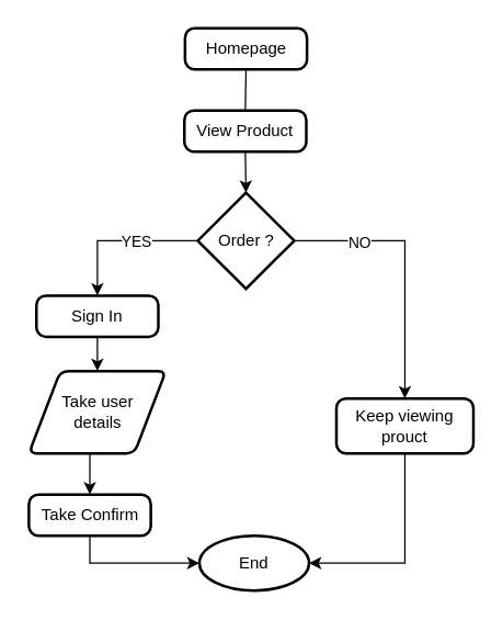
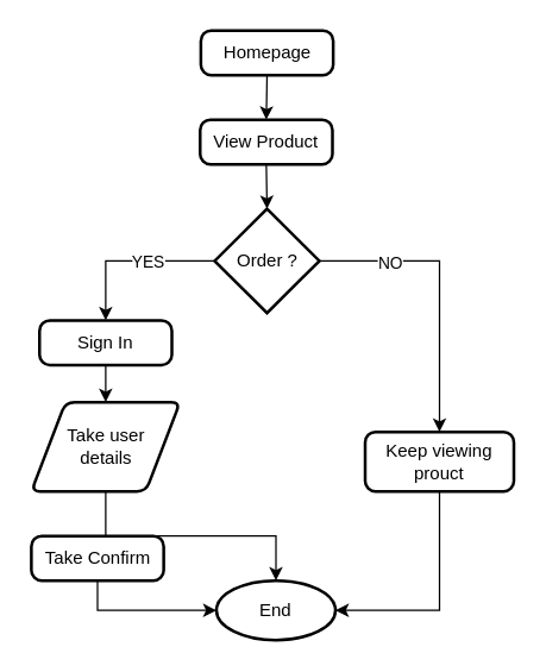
  <mxCell id="0" />
  <mxCell id="1" parent="0" />
- <mxCell id="2" style="edgeStyle=orthogonalEdgeStyle;rounded=0;orthogonalLoop=1;jettySize=auto;html=1;exitX=0.5;exitY=1;exitDx=0;exitDy=0;entryX=0.5;entryY=0;entryDx=0;entryDy=0;endArrow=none;" parent="1" source="3" target="10" edge="1"><mxGeometry relative="1" as="geometry" /></mxCell>
+ <mxCell id="2" style="edgeStyle=orthogonalEdgeStyle;rounded=0;orthogonalLoop=1;jettySize=auto;html=1;exitX=0.5;exitY=1;exitDx=0;exitDy=0;entryX=0.5;entryY=0;entryDx=0;entryDy=0;" parent="1" source="3" target="10" edge="1"><mxGeometry relative="1" as="geometry" /></mxCell>
  <mxCell id="3" value="Homepage" style="rounded=1;whiteSpace=wrap;html=1;absoluteArcSize=1;arcSize=14;strokeWidth=2;" parent="1" vertex="1"><mxGeometry x="134.5" y="20" width="89" height="30" as="geometry" /></mxCell>
  <mxCell id="4" style="edgeStyle=orthogonalEdgeStyle;rounded=0;orthogonalLoop=1;jettySize=auto;html=1;exitX=1;exitY=0.5;exitDx=0;exitDy=0;exitPerimeter=0;entryX=0.5;entryY=0;entryDx=0;entryDy=0;" parent="1" source="8" target="9" edge="1"><mxGeometry relative="1" as="geometry" /></mxCell>
  <mxCell id="5" value="NO" style="edgeLabel;html=1;align=center;verticalAlign=middle;resizable=0;points=[];" parent="4" vertex="1" connectable="0"><mxGeometry x="-0.518" y="-1" relative="1" as="geometry"><mxPoint as="offset" /></mxGeometry></mxCell>
  <mxCell id="6" style="edgeStyle=orthogonalEdgeStyle;rounded=0;orthogonalLoop=1;jettySize=auto;html=1;exitX=0;exitY=0.5;exitDx=0;exitDy=0;exitPerimeter=0;entryX=0.5;entryY=0;entryDx=0;entryDy=0;" edge="1" parent="1" source="8" target="19"><mxGeometry relative="1" as="geometry" /></mxCell>
  <mxCell id="7" value="YES" style="edgeLabel;html=1;align=center;verticalAlign=middle;resizable=0;points=[];" vertex="1" connectable="0" parent="6"><mxGeometry x="-0.21" relative="1" as="geometry"><mxPoint as="offset" /></mxGeometry></mxCell>
  <mxCell id="8" value="&lt;div style=&quot;&quot;&gt;Order ?&lt;/div&gt;" style="strokeWidth=2;html=1;shape=mxgraph.flowchart.decision;whiteSpace=wrap;align=center;" parent="1" vertex="1"><mxGeometry x="143.75" y="140" width="70.5" height="70" as="geometry" /></mxCell>
  <mxCell id="9" value="Keep viewing prouct" style="rounded=1;whiteSpace=wrap;html=1;absoluteArcSize=1;arcSize=14;strokeWidth=2;" parent="1" vertex="1"><mxGeometry x="245" y="290" width="100" height="40" as="geometry" /></mxCell>
  <mxCell id="10" value="View Product" style="rounded=1;whiteSpace=wrap;html=1;absoluteArcSize=1;arcSize=14;strokeWidth=2;" parent="1" vertex="1"><mxGeometry x="134" y="80" width="89" height="30" as="geometry" /></mxCell>
  <mxCell id="11" style="edgeStyle=orthogonalEdgeStyle;rounded=0;orthogonalLoop=1;jettySize=auto;html=1;exitX=0.5;exitY=1;exitDx=0;exitDy=0;entryX=0.5;entryY=0;entryDx=0;entryDy=0;entryPerimeter=0;" parent="1" source="10" target="8" edge="1"><mxGeometry relative="1" as="geometry" /></mxCell>
- <mxCell id="12" style="edgeStyle=orthogonalEdgeStyle;rounded=0;orthogonalLoop=1;jettySize=auto;html=1;exitX=0.5;exitY=1;exitDx=0;exitDy=0;entryX=0.5;entryY=0;entryDx=0;entryDy=0;" parent="1" source="13" target="14" edge="1"><mxGeometry relative="1" as="geometry" /></mxCell>
+ <mxCell id="12" style="edgeStyle=orthogonalEdgeStyle;rounded=0;orthogonalLoop=1;jettySize=auto;html=1;exitX=0.5;exitY=1;exitDx=0;exitDy=0;" parent="1" source="13" target="15" edge="1"><mxGeometry relative="1" as="geometry" /></mxCell>
  <mxCell id="13" value="Take user&lt;div&gt;details&lt;/div&gt;" style="shape=parallelogram;html=1;strokeWidth=2;perimeter=parallelogramPerimeter;whiteSpace=wrap;rounded=1;arcSize=12;size=0.23;" parent="1" vertex="1"><mxGeometry x="20.5" y="270" width="100" height="60" as="geometry" /></mxCell>
  <mxCell id="14" value="Take Confirm" style="rounded=1;whiteSpace=wrap;html=1;absoluteArcSize=1;arcSize=14;strokeWidth=2;" parent="1" vertex="1"><mxGeometry x="20.5" y="360" width="89" height="30" as="geometry" /></mxCell>
  <mxCell id="15" value="End" style="strokeWidth=2;html=1;shape=mxgraph.flowchart.start_1;whiteSpace=wrap;" parent="1" vertex="1"><mxGeometry x="145" y="390" width="80" height="40" as="geometry" /></mxCell>
  <mxCell id="16" style="edgeStyle=orthogonalEdgeStyle;rounded=0;orthogonalLoop=1;jettySize=auto;html=1;exitX=0.5;exitY=1;exitDx=0;exitDy=0;entryX=0;entryY=0.5;entryDx=0;entryDy=0;entryPerimeter=0;" parent="1" source="14" target="15" edge="1"><mxGeometry relative="1" as="geometry" /></mxCell>
  <mxCell id="17" style="edgeStyle=orthogonalEdgeStyle;rounded=0;orthogonalLoop=1;jettySize=auto;html=1;exitX=0.5;exitY=1;exitDx=0;exitDy=0;entryX=1;entryY=0.5;entryDx=0;entryDy=0;entryPerimeter=0;" parent="1" source="9" target="15" edge="1"><mxGeometry relative="1" as="geometry" /></mxCell>
  <mxCell id="18" style="edgeStyle=orthogonalEdgeStyle;rounded=0;orthogonalLoop=1;jettySize=auto;html=1;exitX=0.5;exitY=1;exitDx=0;exitDy=0;entryX=0.5;entryY=0;entryDx=0;entryDy=0;" edge="1" parent="1" source="19" target="13"><mxGeometry relative="1" as="geometry" /></mxCell>
  <mxCell id="19" value="Sign In" style="rounded=1;whiteSpace=wrap;html=1;absoluteArcSize=1;arcSize=14;strokeWidth=2;" vertex="1" parent="1"><mxGeometry x="26" y="215" width="89" height="30" as="geometry" /></mxCell>
